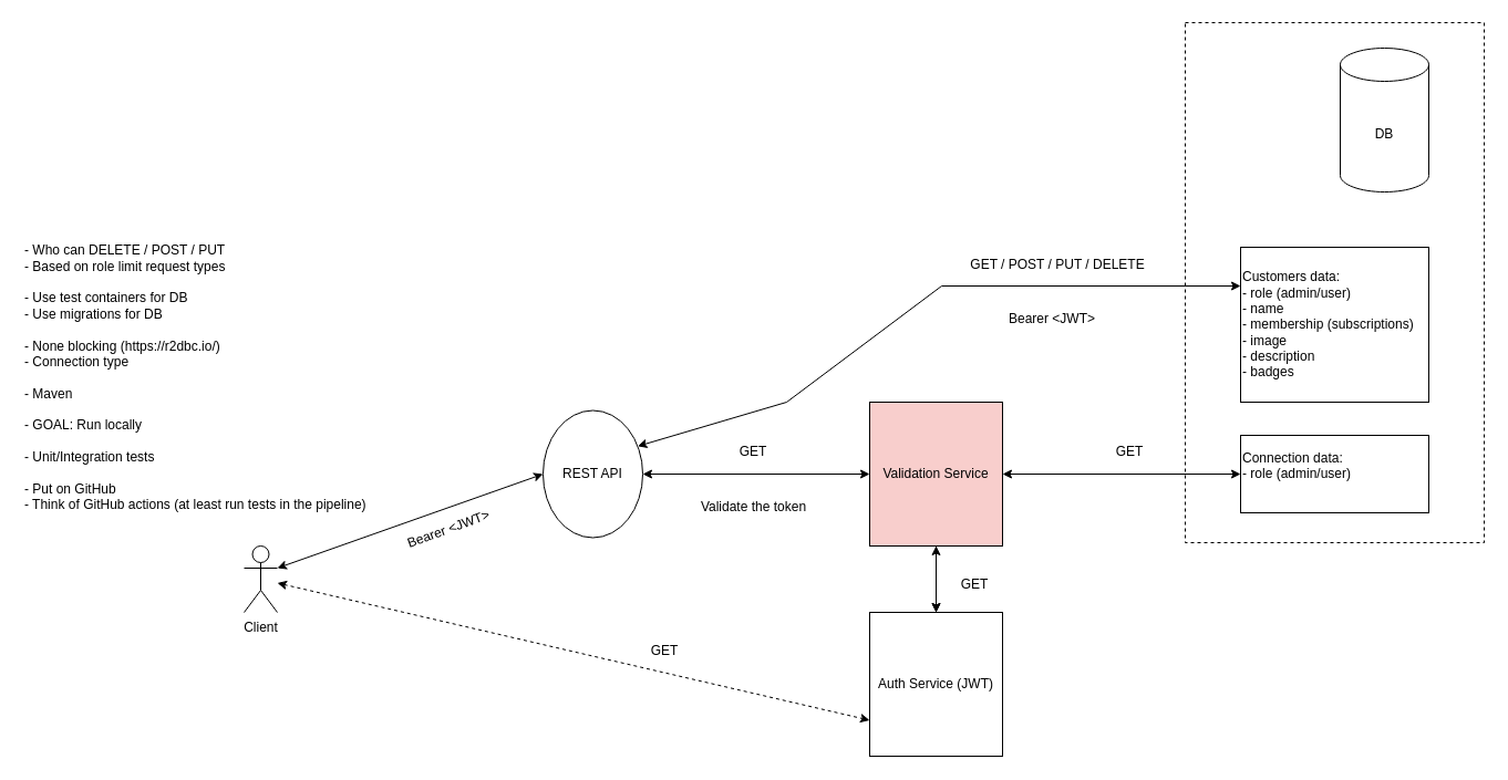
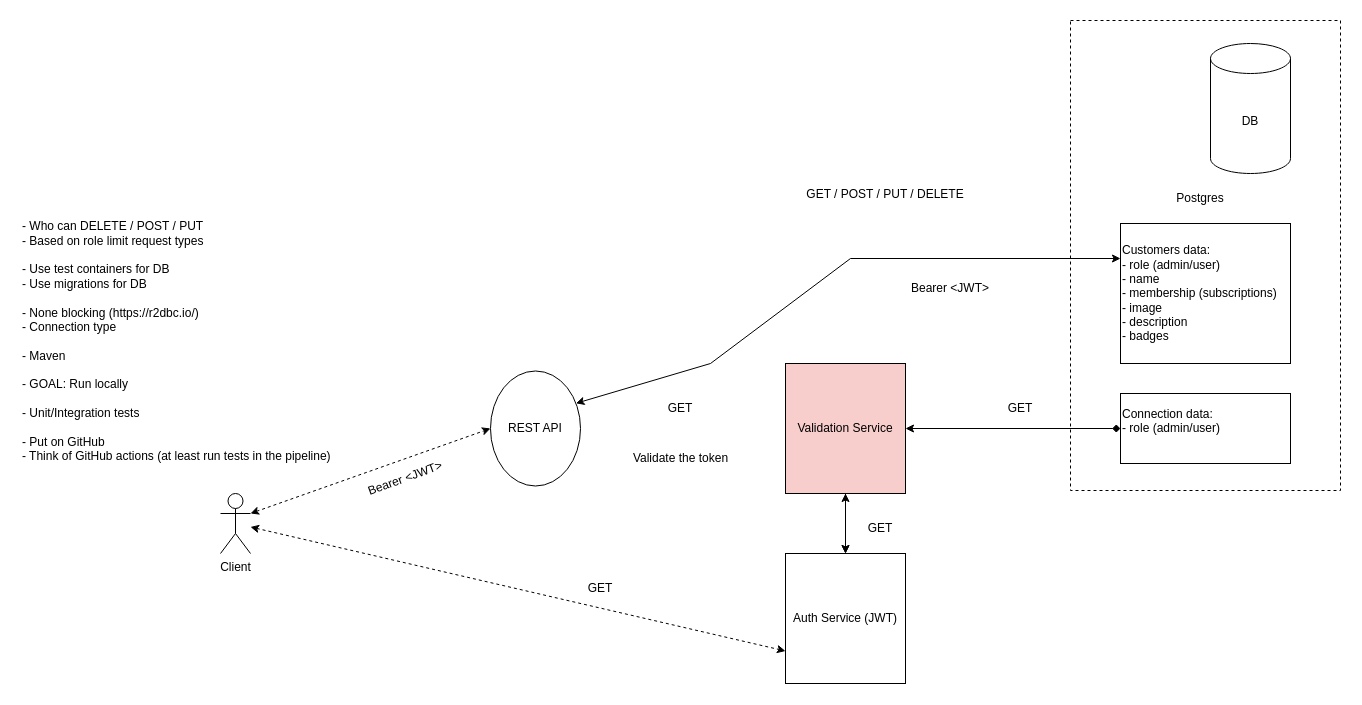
  <mxCell id="0" />
  <mxCell id="1" parent="0" />
  <mxCell id="2" value="REST API" style="ellipse;whiteSpace=wrap;html=1;" vertex="1" parent="1"><mxGeometry x="490" y="370.5" width="90" height="115" as="geometry" /></mxCell>
  <mxCell id="3" value="DB" style="shape=cylinder3;whiteSpace=wrap;html=1;boundedLbl=1;backgroundOutline=1;size=15;" vertex="1" parent="1"><mxGeometry x="1210" y="43" width="80" height="130" as="geometry" /></mxCell>
+ <mxCell id="4" value="Postgres" style="text;html=1;align=center;verticalAlign=middle;whiteSpace=wrap;rounded=0;" vertex="1" parent="1"><mxGeometry x="1160" y="183" width="80" height="30" as="geometry" /></mxCell>
  <mxCell id="5" value="Customers data:&lt;div&gt;- role (admin/user)&lt;/div&gt;&lt;div&gt;- name&lt;/div&gt;&lt;div&gt;- membership (subscriptions)&lt;/div&gt;&lt;div&gt;- image&lt;/div&gt;&lt;div&gt;- description&lt;/div&gt;&lt;div&gt;- badges&lt;/div&gt;" style="text;html=1;align=left;verticalAlign=middle;whiteSpace=wrap;rounded=0;strokeColor=default;" vertex="1" parent="1"><mxGeometry x="1120" y="223" width="170" height="140" as="geometry" /></mxCell>
  <mxCell id="6" style="edgeStyle=orthogonalEdgeStyle;rounded=0;orthogonalLoop=1;jettySize=auto;html=1;exitX=0.5;exitY=1;exitDx=0;exitDy=0;" edge="1" parent="1" source="5" target="5"><mxGeometry relative="1" as="geometry" /></mxCell>
  <mxCell id="7" style="edgeStyle=orthogonalEdgeStyle;rounded=0;orthogonalLoop=1;jettySize=auto;html=1;" edge="1" parent="1" source="8" target="10"><mxGeometry relative="1" as="geometry" /></mxCell>
  <mxCell id="8" value="Validation Service" style="rounded=0;whiteSpace=wrap;html=1;fillColor=#f8cecc;" vertex="1" parent="1"><mxGeometry x="785" y="363" width="120" height="130" as="geometry" /></mxCell>
  <mxCell id="9" value="Connection data:&lt;div&gt;- role (admin/user)&lt;/div&gt;&lt;div&gt;&lt;br&gt;&lt;/div&gt;" style="text;html=1;align=left;verticalAlign=middle;whiteSpace=wrap;rounded=0;strokeColor=default;" vertex="1" parent="1"><mxGeometry x="1120" y="393" width="170" height="70" as="geometry" /></mxCell>
  <mxCell id="10" value="Auth Service (JWT)" style="rounded=0;whiteSpace=wrap;html=1;" vertex="1" parent="1"><mxGeometry x="785" y="553" width="120" height="130" as="geometry" /></mxCell>
- <mxCell id="11" value="" style="endArrow=classic;startArrow=classic;html=1;rounded=0;entryX=0;entryY=0.5;entryDx=0;entryDy=0;exitX=1;exitY=0.5;exitDx=0;exitDy=0;" edge="1" parent="1" source="8" target="9"><mxGeometry width="50" height="50" relative="1" as="geometry"><mxPoint x="760" y="343" as="sourcePoint" /><mxPoint x="810" y="293" as="targetPoint" /></mxGeometry></mxCell>
- <mxCell id="12" value="" style="endArrow=classic;startArrow=classic;html=1;rounded=0;exitX=1;exitY=0.5;exitDx=0;exitDy=0;entryX=0;entryY=0.5;entryDx=0;entryDy=0;" edge="1" parent="1" source="2" target="8"><mxGeometry width="50" height="50" relative="1" as="geometry"><mxPoint x="760" y="343" as="sourcePoint" /><mxPoint x="810" y="293" as="targetPoint" /></mxGeometry></mxCell>
+ <mxCell id="11" value="" style="endArrow=diamond;startArrow=classic;html=1;rounded=0;entryX=0;entryY=0.5;entryDx=0;entryDy=0;exitX=1;exitY=0.5;exitDx=0;exitDy=0;" edge="1" parent="1" source="8" target="9"><mxGeometry width="50" height="50" relative="1" as="geometry"><mxPoint x="760" y="343" as="sourcePoint" /><mxPoint x="810" y="293" as="targetPoint" /></mxGeometry></mxCell>
  <mxCell id="13" value="GET" style="text;html=1;align=center;verticalAlign=middle;whiteSpace=wrap;rounded=0;" vertex="1" parent="1"><mxGeometry x="990" y="393" width="60" height="30" as="geometry" /></mxCell>
  <mxCell id="14" value="" style="endArrow=classic;startArrow=classic;html=1;rounded=0;exitX=0.5;exitY=1;exitDx=0;exitDy=0;entryX=0.5;entryY=0;entryDx=0;entryDy=0;" edge="1" parent="1" source="8" target="10"><mxGeometry width="50" height="50" relative="1" as="geometry"><mxPoint x="890" y="413" as="sourcePoint" /><mxPoint x="940" y="363" as="targetPoint" /><Array as="points" /></mxGeometry></mxCell>
  <mxCell id="15" value="GET" style="text;html=1;align=center;verticalAlign=middle;whiteSpace=wrap;rounded=0;" vertex="1" parent="1"><mxGeometry x="850" y="513" width="60" height="30" as="geometry" /></mxCell>
  <mxCell id="16" value="Bearer &amp;lt;JWT&amp;gt;" style="text;html=1;align=center;verticalAlign=middle;whiteSpace=wrap;rounded=0;rotation=-20;" vertex="1" parent="1"><mxGeometry x="350" y="463" width="110" height="30" as="geometry" /></mxCell>
  <mxCell id="17" value="- Who can DELETE / POST / PUT&lt;div&gt;- Based on role limit request types&lt;/div&gt;&lt;div&gt;&lt;br&gt;&lt;/div&gt;&lt;div&gt;- Use test containers for DB&lt;/div&gt;&lt;div&gt;- Use migrations for DB&lt;/div&gt;&lt;div&gt;&lt;br&gt;&lt;/div&gt;&lt;div&gt;- None blocking (https://r2dbc.io/)&lt;/div&gt;&lt;div&gt;- Connection type&lt;/div&gt;&lt;div&gt;&lt;br&gt;&lt;/div&gt;&lt;div&gt;- Maven&lt;/div&gt;&lt;div&gt;&lt;br&gt;&lt;/div&gt;&lt;div&gt;- GOAL: Run locally&lt;br&gt;&lt;br&gt;- Unit/Integration tests&lt;/div&gt;&lt;div&gt;&lt;br&gt;&lt;/div&gt;&lt;div&gt;- Put on GitHub&lt;/div&gt;&lt;div&gt;- Think of GitHub actions (at least run tests in the pipeline)&lt;/div&gt;" style="text;html=1;align=left;verticalAlign=middle;whiteSpace=wrap;rounded=0;" vertex="1" parent="1"><mxGeometry x="20" y="195.5" width="320" height="290" as="geometry" /></mxCell>
  <mxCell id="18" value="Client&lt;div&gt;&lt;br&gt;&lt;/div&gt;" style="shape=umlActor;verticalLabelPosition=bottom;verticalAlign=top;html=1;outlineConnect=0;" vertex="1" parent="1"><mxGeometry x="220" y="493" width="30" height="60" as="geometry" /></mxCell>
  <mxCell id="19" value="" style="endArrow=classic;startArrow=classic;html=1;rounded=0;entryX=0;entryY=0.75;entryDx=0;entryDy=0;dashed=1;" edge="1" parent="1" source="18" target="10"><mxGeometry width="50" height="50" relative="1" as="geometry"><mxPoint x="620" y="413" as="sourcePoint" /><mxPoint x="670" y="363" as="targetPoint" /></mxGeometry></mxCell>
- <mxCell id="20" value="" style="endArrow=classic;startArrow=classic;html=1;rounded=0;exitX=1;exitY=0.333;exitDx=0;exitDy=0;exitPerimeter=0;entryX=0;entryY=0.5;entryDx=0;entryDy=0;" edge="1" parent="1" source="18" target="2"><mxGeometry width="50" height="50" relative="1" as="geometry"><mxPoint x="620" y="413" as="sourcePoint" /><mxPoint x="670" y="363" as="targetPoint" /></mxGeometry></mxCell>
+ <mxCell id="20" value="" style="endArrow=classic;startArrow=classic;html=1;rounded=0;exitX=1;exitY=0.333;exitDx=0;exitDy=0;exitPerimeter=0;entryX=0;entryY=0.5;entryDx=0;entryDy=0;dashed=1;" edge="1" parent="1" source="18" target="2"><mxGeometry width="50" height="50" relative="1" as="geometry"><mxPoint x="620" y="413" as="sourcePoint" /><mxPoint x="670" y="363" as="targetPoint" /></mxGeometry></mxCell>
  <mxCell id="21" value="GET" style="text;html=1;align=center;verticalAlign=middle;whiteSpace=wrap;rounded=0;" vertex="1" parent="1"><mxGeometry x="570" y="573" width="60" height="30" as="geometry" /></mxCell>
  <mxCell id="22" value="" style="endArrow=classic;startArrow=classic;html=1;rounded=0;exitX=1;exitY=0.25;exitDx=0;exitDy=0;entryX=0;entryY=0.25;entryDx=0;entryDy=0;" edge="1" parent="1" source="2" target="5"><mxGeometry width="50" height="50" relative="1" as="geometry"><mxPoint x="620" y="413" as="sourcePoint" /><mxPoint x="670" y="363" as="targetPoint" /><Array as="points"><mxPoint x="710" y="363" /><mxPoint x="850" y="258" /></Array></mxGeometry></mxCell>
- <mxCell id="23" value="GET / POST / PUT / DELETE" style="text;html=1;align=center;verticalAlign=middle;whiteSpace=wrap;rounded=0;" vertex="1" parent="1"><mxGeometry x="870" y="223" width="170" height="32" as="geometry" /></mxCell>
+ <mxCell id="23" value="GET / POST / PUT / DELETE" style="text;html=1;align=center;verticalAlign=middle;whiteSpace=wrap;rounded=0;" vertex="1" parent="1"><mxGeometry x="800" y="178" width="170" height="32" as="geometry" /></mxCell>
  <mxCell id="24" value="GET" style="text;html=1;align=center;verticalAlign=middle;whiteSpace=wrap;rounded=0;" vertex="1" parent="1"><mxGeometry x="650" y="393" width="60" height="30" as="geometry" /></mxCell>
  <mxCell id="25" value="Bearer &amp;lt;JWT&amp;gt;" style="text;html=1;align=center;verticalAlign=middle;whiteSpace=wrap;rounded=0;rotation=0;" vertex="1" parent="1"><mxGeometry x="895" y="273" width="110" height="30" as="geometry" /></mxCell>
  <mxCell id="26" value="" style="rounded=0;whiteSpace=wrap;html=1;fillColor=none;dashed=1;" vertex="1" parent="1"><mxGeometry x="1070" y="20" width="270" height="470" as="geometry" /></mxCell>
  <mxCell id="27" value="Validate the token" style="text;html=1;align=center;verticalAlign=middle;resizable=0;points=[];autosize=1;strokeColor=none;fillColor=none;" vertex="1" parent="1"><mxGeometry x="620" y="442.5" width="120" height="30" as="geometry" /></mxCell>
